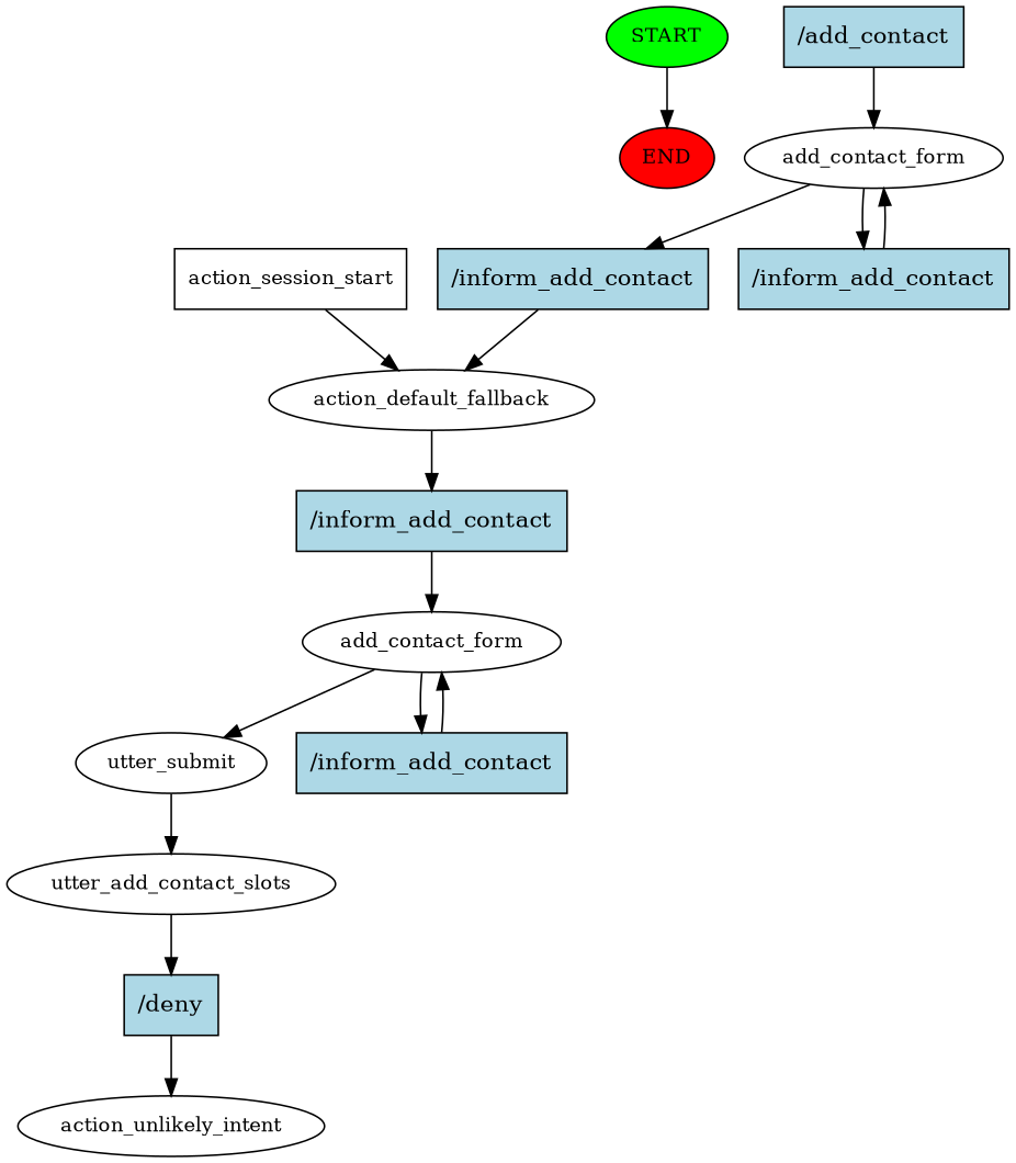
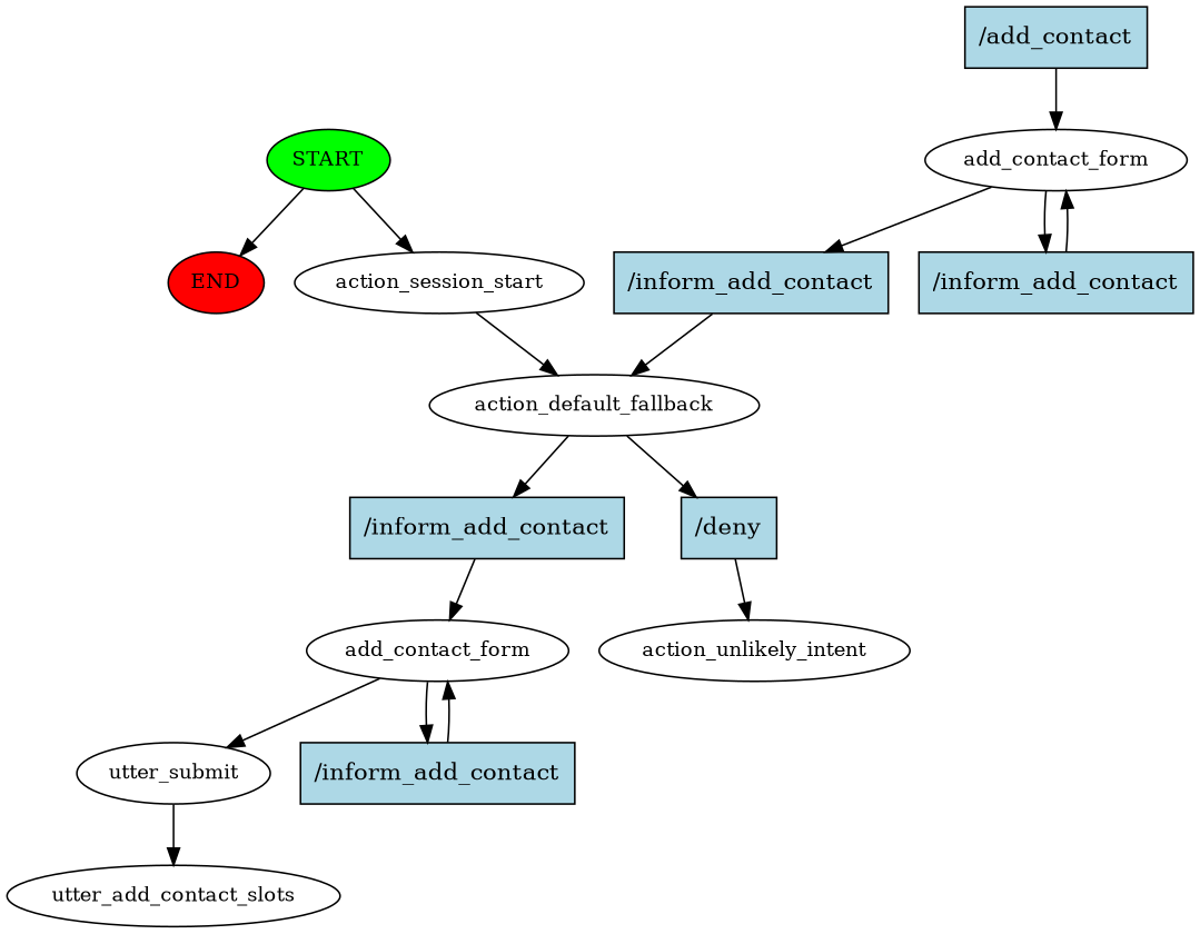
  digraph {
    node [fontsize=12 style=filled]
    n1 [fillcolor=green label=START]
    n2 [fillcolor=red label=END]
-   n3 [label=action_session_start shape=box style=""]
+   n3 [label=action_session_start style=""]
    n4 [label=action_default_fallback style=""]
    n5 [fillcolor=lightblue label="/add_contact" shape=rect fontsize=""]
    n6 [label=add_contact_form style=""]
    n7 [fillcolor=lightblue label="/inform_add_contact" shape=rect fontsize=""]
    n8 [fillcolor=lightblue label="/inform_add_contact" shape=rect fontsize=""]
    n9 [fillcolor=lightblue label="/inform_add_contact" shape=rect fontsize=""]
    n10 [label=add_contact_form style=""]
    n11 [label=utter_submit style=""]
    n12 [fillcolor=lightblue label="/inform_add_contact" shape=rect fontsize=""]
    n13 [label=utter_add_contact_slots style=""]
    n14 [fillcolor=lightblue label="/deny" shape=rect fontsize=""]
    n15 [label=action_unlikely_intent style=""]
    n1 -> n2
+   n1 -> n3
    n3 -> n4
    n4 -> n9
    n5 -> n6
    n6 -> n7
    n6 -> n8
    n7 -> n4
    n8 -> n6
    n9 -> n10
    n10 -> n11
    n10 -> n12
    n11 -> n13
    n12 -> n10
-   n13 -> n14
+   n4 -> n14
    n14 -> n15
  }
